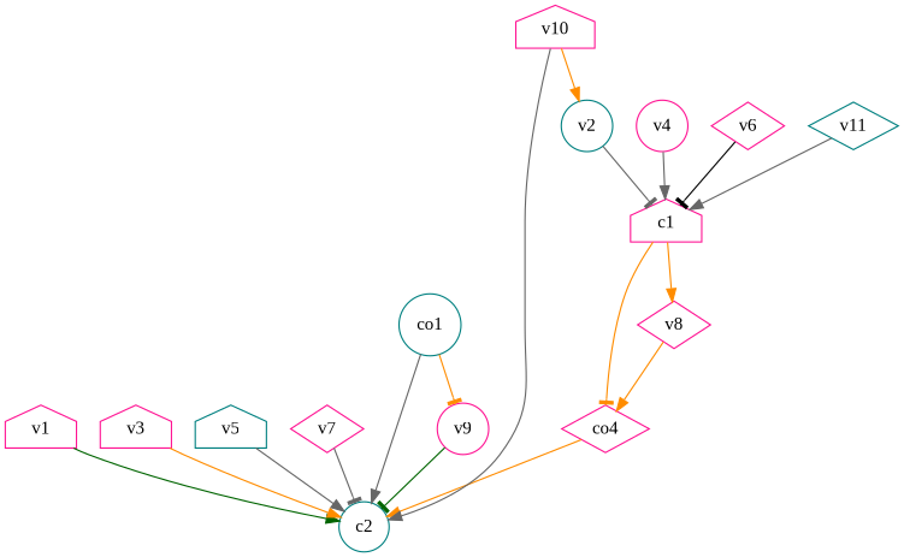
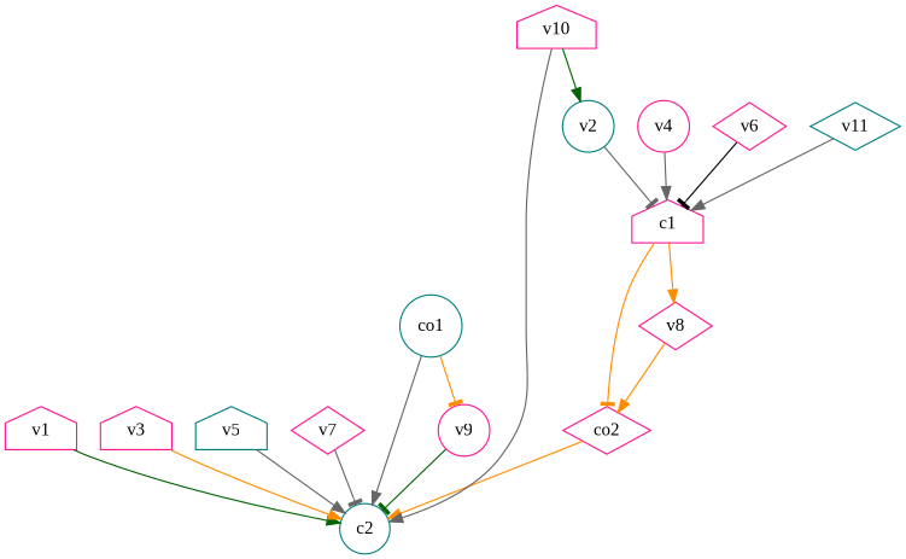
  strict digraph {
    fontname="Liberation Serif"
    node [color=deeppink fontname="Liberation Serif" shape=diamond]
    edge [arrowhead=normal color=darkorange fontname="Liberation Serif" weight=1]
-   co2 [label=co4]
+   co2
    c1 [shape=house]
    v8
    c2 [color=teal shape=circle]
    v1 [shape=house]
    v2 [color=teal shape=circle]
    v3 [shape=house]
    v4 [shape=circle]
    v5 [color=teal shape=house]
    v6
    v7
    v9 [shape=circle]
    v10 [shape=house]
    v11 [color=teal]
    co1 [color=teal shape=circle]
    co2 -> c2
    c1 -> co2 [arrowhead=tee]
    c1 -> v8
    v8 -> co2
    v1 -> c2 [color=darkgreen]
    v2 -> c1 [arrowhead=tee color=gray40]
    v3 -> c2
    v4 -> c1 [color=gray40]
    v5 -> c2 [color=gray40]
    v6 -> c1 [arrowhead=tee color=black]
    v7 -> c2 [arrowhead=tee color=gray40]
    v9 -> c2 [arrowhead=tee color=darkgreen]
    v10 -> c2 [color=gray40]
-   v10 -> v2
+   v10 -> v2 [color=darkgreen]
    v11 -> c1 [color=gray40]
    co1 -> c2 [color=gray40]
    co1 -> v9 [arrowhead=tee]
  }
